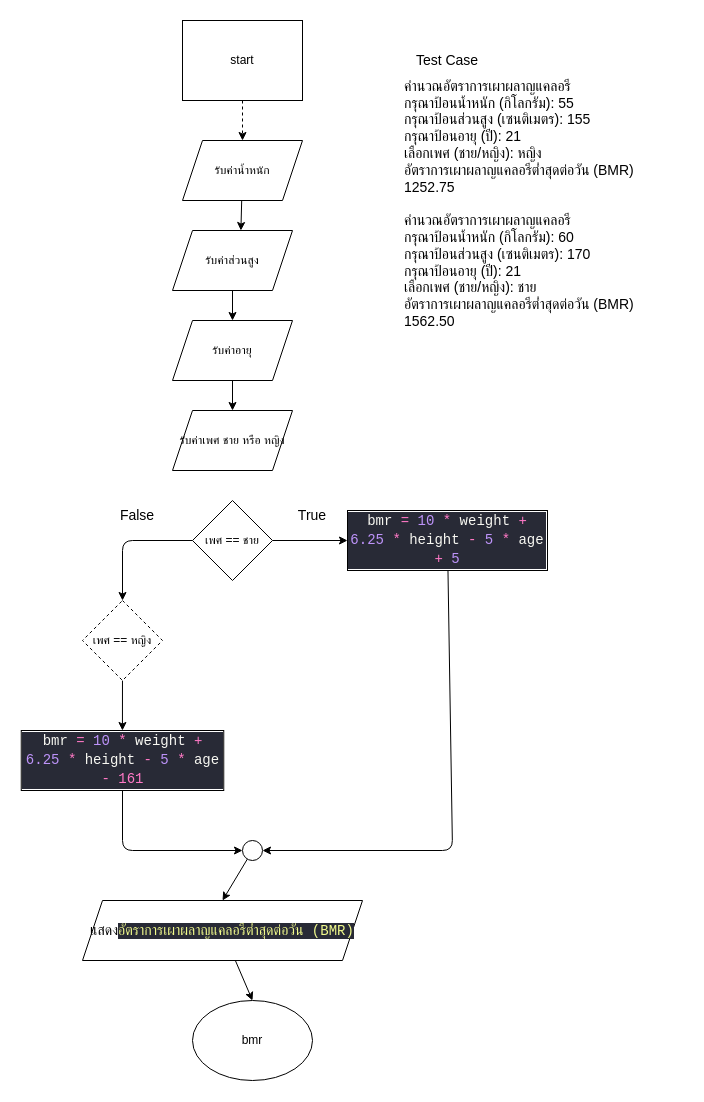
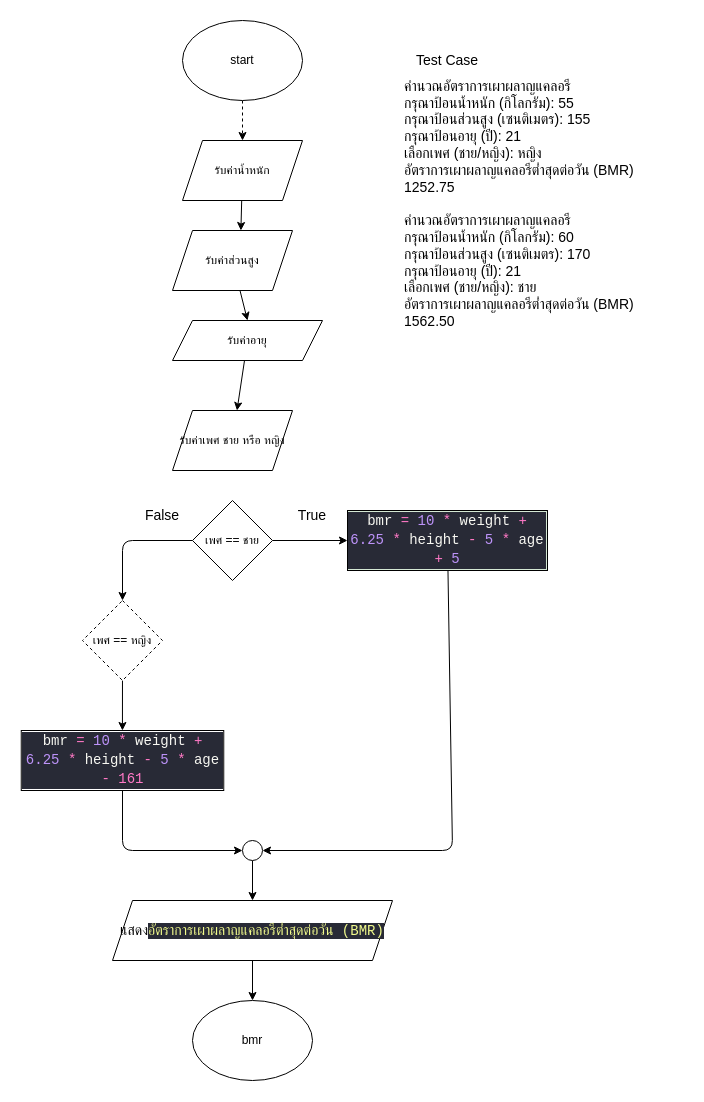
  <mxCell id="0" />
  <mxCell id="1" parent="0" />
  <mxCell id="2" style="edgeStyle=none;html=1;entryX=0.5;entryY=0;entryDx=0;entryDy=0;dashed=1;" edge="1" parent="1" source="3" target="5"><mxGeometry relative="1" as="geometry" /></mxCell>
- <mxCell id="3" value="start" style="whiteSpace=wrap;html=1;rounded=0;" vertex="1" parent="1"><mxGeometry x="182" y="20" width="120" height="80" as="geometry" /></mxCell>
+ <mxCell id="3" value="start" style="ellipse;whiteSpace=wrap;html=1;" vertex="1" parent="1"><mxGeometry x="182" y="20" width="120" height="80" as="geometry" /></mxCell>
  <mxCell id="4" style="edgeStyle=none;html=1;entryX=0.57;entryY=0;entryDx=0;entryDy=0;entryPerimeter=0;" edge="1" parent="1" source="5" target="7"><mxGeometry relative="1" as="geometry" /></mxCell>
  <mxCell id="5" value="รับค่าน้ำหนัก" style="shape=parallelogram;perimeter=parallelogramPerimeter;whiteSpace=wrap;html=1;fixedSize=1;" vertex="1" parent="1"><mxGeometry x="182" y="140" width="120" height="60" as="geometry" /></mxCell>
  <mxCell id="6" style="edgeStyle=none;html=1;entryX=0.5;entryY=0;entryDx=0;entryDy=0;" edge="1" parent="1" source="7" target="9"><mxGeometry relative="1" as="geometry" /></mxCell>
  <mxCell id="7" value="รับค่าส่วนสูง" style="shape=parallelogram;perimeter=parallelogramPerimeter;whiteSpace=wrap;html=1;fixedSize=1;" vertex="1" parent="1"><mxGeometry x="172" y="230" width="120" height="60" as="geometry" /></mxCell>
  <mxCell id="8" style="edgeStyle=none;html=1;" edge="1" parent="1" source="9" target="10"><mxGeometry relative="1" as="geometry" /></mxCell>
- <mxCell id="9" value="รับค่าอายุ" style="shape=parallelogram;perimeter=parallelogramPerimeter;whiteSpace=wrap;html=1;fixedSize=1;" vertex="1" parent="1"><mxGeometry x="172" y="320" width="120" height="60" as="geometry" /></mxCell>
+ <mxCell id="9" value="รับค่าอายุ" style="shape=parallelogram;perimeter=parallelogramPerimeter;whiteSpace=wrap;html=1;fixedSize=1;" vertex="1" parent="1"><mxGeometry x="172" y="320" width="150" height="40" as="geometry" /></mxCell>
  <mxCell id="10" value="รับค่าเพศ ชาย หรือ หญิง" style="shape=parallelogram;perimeter=parallelogramPerimeter;whiteSpace=wrap;html=1;fixedSize=1;" vertex="1" parent="1"><mxGeometry x="172" y="410" width="120" height="60" as="geometry" /></mxCell>
  <mxCell id="11" style="edgeStyle=none;html=1;entryX=0;entryY=0.5;entryDx=0;entryDy=0;" edge="1" parent="1" source="13" target="15"><mxGeometry relative="1" as="geometry" /></mxCell>
  <mxCell id="12" style="edgeStyle=none;html=1;entryX=0.5;entryY=0;entryDx=0;entryDy=0;" edge="1" parent="1" source="13" target="17"><mxGeometry relative="1" as="geometry"><Array as="points"><mxPoint x="122" y="540" /></Array></mxGeometry></mxCell>
  <mxCell id="13" value="เพศ == ชาย" style="rhombus;whiteSpace=wrap;html=1;" vertex="1" parent="1"><mxGeometry x="192" y="500" width="80" height="80" as="geometry" /></mxCell>
  <mxCell id="14" style="edgeStyle=none;html=1;entryX=1;entryY=0.5;entryDx=0;entryDy=0;fontSize=14;" edge="1" parent="1" source="15" target="23"><mxGeometry relative="1" as="geometry"><Array as="points"><mxPoint x="452" y="850" /></Array></mxGeometry></mxCell>
- <mxCell id="15" value="&lt;div style=&quot;color: rgb(248, 248, 242); background-color: rgb(40, 42, 54); font-family: Consolas, &amp;quot;Courier New&amp;quot;, monospace; font-size: 14px; line-height: 19px;&quot;&gt;&lt;span style=&quot;&quot;&gt;bmr&lt;/span&gt;&lt;span style=&quot;&quot;&gt; &lt;/span&gt;&lt;span style=&quot;color: rgb(255, 121, 198);&quot;&gt;=&amp;nbsp;&lt;/span&gt;&lt;span style=&quot;color: #bd93f9;&quot;&gt;10&lt;/span&gt; &lt;span style=&quot;color: #ff79c6;&quot;&gt;*&lt;/span&gt; weight &lt;span style=&quot;color: #ff79c6;&quot;&gt;+&lt;/span&gt; &lt;span style=&quot;color: #bd93f9;&quot;&gt;6.25&lt;/span&gt; &lt;span style=&quot;color: #ff79c6;&quot;&gt;*&lt;/span&gt; height &lt;span style=&quot;color: #ff79c6;&quot;&gt;-&lt;/span&gt; &lt;span style=&quot;color: #bd93f9;&quot;&gt;5&lt;/span&gt; &lt;span style=&quot;color: #ff79c6;&quot;&gt;*&lt;/span&gt; age &lt;span style=&quot;color: #ff79c6;&quot;&gt;+&lt;/span&gt; &lt;span style=&quot;color: #bd93f9;&quot;&gt;5&lt;/span&gt;&lt;/div&gt;" style="rounded=0;whiteSpace=wrap;html=1;" vertex="1" parent="1"><mxGeometry x="347" y="510" width="200" height="60" as="geometry" /></mxCell>
+ <mxCell id="15" value="&lt;div style=&quot;color: rgb(248, 248, 242); background-color: rgb(40, 42, 54); font-family: Consolas, &amp;quot;Courier New&amp;quot;, monospace; font-size: 14px; line-height: 19px;&quot;&gt;&lt;span style=&quot;&quot;&gt;bmr&lt;/span&gt;&lt;span style=&quot;&quot;&gt; &lt;/span&gt;&lt;span style=&quot;color: rgb(255, 121, 198);&quot;&gt;=&amp;nbsp;&lt;/span&gt;&lt;span style=&quot;color: #bd93f9;&quot;&gt;10&lt;/span&gt; &lt;span style=&quot;color: #ff79c6;&quot;&gt;*&lt;/span&gt; weight &lt;span style=&quot;color: #ff79c6;&quot;&gt;+&lt;/span&gt; &lt;span style=&quot;color: #bd93f9;&quot;&gt;6.25&lt;/span&gt; &lt;span style=&quot;color: #ff79c6;&quot;&gt;*&lt;/span&gt; height &lt;span style=&quot;color: #ff79c6;&quot;&gt;-&lt;/span&gt; &lt;span style=&quot;color: #bd93f9;&quot;&gt;5&lt;/span&gt; &lt;span style=&quot;color: #ff79c6;&quot;&gt;*&lt;/span&gt; age &lt;span style=&quot;color: #ff79c6;&quot;&gt;+&lt;/span&gt; &lt;span style=&quot;color: #bd93f9;&quot;&gt;5&lt;/span&gt;&lt;/div&gt;" style="rounded=0;whiteSpace=wrap;html=1;fillColor=#d5e8d4;" vertex="1" parent="1"><mxGeometry x="347" y="510" width="200" height="60" as="geometry" /></mxCell>
  <mxCell id="16" style="edgeStyle=none;html=1;entryX=0.324;entryY=0;entryDx=0;entryDy=0;entryPerimeter=0;" edge="1" parent="1" source="17"><mxGeometry relative="1" as="geometry"><mxPoint x="121.94" y="730" as="targetPoint" /></mxGeometry></mxCell>
  <mxCell id="17" value="เพศ == หญิง" style="rhombus;whiteSpace=wrap;html=1;dashed=1;" vertex="1" parent="1"><mxGeometry x="82" y="600" width="80" height="80" as="geometry" /></mxCell>
  <mxCell id="18" style="edgeStyle=none;html=1;entryX=0;entryY=0.5;entryDx=0;entryDy=0;fontSize=14;exitX=0.5;exitY=1;exitDx=0;exitDy=0;" edge="1" parent="1" source="19" target="23"><mxGeometry relative="1" as="geometry"><mxPoint x="153.667" y="790" as="sourcePoint" /><Array as="points"><mxPoint x="122" y="850" /></Array></mxGeometry></mxCell>
  <mxCell id="19" value="&lt;div style=&quot;background-color: rgb(40, 42, 54); font-family: Consolas, &amp;quot;Courier New&amp;quot;, monospace; font-size: 14px; line-height: 19px;&quot;&gt;&lt;span style=&quot;color: rgb(248, 248, 242);&quot;&gt;bmr&lt;/span&gt;&lt;span style=&quot;color: rgb(248, 248, 242);&quot;&gt; &lt;/span&gt;&lt;span style=&quot;color: rgb(255, 121, 198);&quot;&gt;=&amp;nbsp;&lt;/span&gt;&lt;span style=&quot;color: rgb(248, 248, 242);&quot;&gt;&lt;span style=&quot;color: #bd93f9;&quot;&gt;10&lt;/span&gt; &lt;span style=&quot;color: #ff79c6;&quot;&gt;*&lt;/span&gt; weight &lt;span style=&quot;color: #ff79c6;&quot;&gt;+&lt;/span&gt; &lt;span style=&quot;color: #bd93f9;&quot;&gt;6.25&lt;/span&gt; &lt;span style=&quot;color: #ff79c6;&quot;&gt;*&lt;/span&gt; height &lt;span style=&quot;color: #ff79c6;&quot;&gt;-&lt;/span&gt; &lt;span style=&quot;color: #bd93f9;&quot;&gt;5&lt;/span&gt; &lt;span style=&quot;color: #ff79c6;&quot;&gt;*&lt;/span&gt; age &lt;/span&gt;&lt;font color=&quot;#ff79c6&quot;&gt;- 161&lt;/font&gt;&lt;/div&gt;" style="rounded=0;whiteSpace=wrap;html=1;" vertex="1" parent="1"><mxGeometry x="20.75" y="730" width="202.5" height="60" as="geometry" /></mxCell>
  <mxCell id="20" style="edgeStyle=none;html=1;entryX=0.5;entryY=0;entryDx=0;entryDy=0;fontSize=14;" edge="1" parent="1" source="21" target="24"><mxGeometry relative="1" as="geometry" /></mxCell>
- <mxCell id="21" value="&lt;font style=&quot;font-size: 14px;&quot;&gt;แสดง&lt;/font&gt;&lt;span style=&quot;color: rgb(241, 250, 140); background-color: rgb(40, 42, 54); font-family: Consolas, &amp;quot;Courier New&amp;quot;, monospace; font-size: 14px;&quot;&gt;อัตราการเผาผลาญแคลอรีต่ำสุดต่อวัน (BMR)&lt;/span&gt;" style="shape=parallelogram;perimeter=parallelogramPerimeter;whiteSpace=wrap;html=1;fixedSize=1;" vertex="1" parent="1"><mxGeometry x="82" y="900" width="280" height="60" as="geometry" /></mxCell>
+ <mxCell id="21" value="&lt;font style=&quot;font-size: 14px;&quot;&gt;แสดง&lt;/font&gt;&lt;span style=&quot;color: rgb(241, 250, 140); background-color: rgb(40, 42, 54); font-family: Consolas, &amp;quot;Courier New&amp;quot;, monospace; font-size: 14px;&quot;&gt;อัตราการเผาผลาญแคลอรีต่ำสุดต่อวัน (BMR)&lt;/span&gt;" style="shape=parallelogram;perimeter=parallelogramPerimeter;whiteSpace=wrap;html=1;fixedSize=1;" vertex="1" parent="1"><mxGeometry x="112" y="900" width="280" height="60" as="geometry" /></mxCell>
  <mxCell id="22" style="edgeStyle=none;html=1;entryX=0.5;entryY=0;entryDx=0;entryDy=0;fontSize=14;" edge="1" parent="1" source="23" target="21"><mxGeometry relative="1" as="geometry" /></mxCell>
  <mxCell id="23" value="" style="ellipse;whiteSpace=wrap;html=1;aspect=fixed;fontSize=14;" vertex="1" parent="1"><mxGeometry x="242" y="840" width="20" height="20" as="geometry" /></mxCell>
  <mxCell id="24" value="bmr" style="ellipse;whiteSpace=wrap;html=1;" vertex="1" parent="1"><mxGeometry x="192" y="1000" width="120" height="80" as="geometry" /></mxCell>
  <mxCell id="25" value="True" style="text;html=1;strokeColor=none;fillColor=none;align=center;verticalAlign=middle;whiteSpace=wrap;rounded=0;fontSize=14;" vertex="1" parent="1"><mxGeometry x="282" y="500" width="60" height="30" as="geometry" /></mxCell>
- <mxCell id="26" value="False" style="text;html=1;strokeColor=none;fillColor=none;align=center;verticalAlign=middle;whiteSpace=wrap;rounded=0;fontSize=14;" vertex="1" parent="1"><mxGeometry x="107" y="500" width="60" height="30" as="geometry" /></mxCell>
+ <mxCell id="26" value="False" style="text;html=1;strokeColor=none;fillColor=none;align=center;verticalAlign=middle;whiteSpace=wrap;rounded=0;fontSize=14;" vertex="1" parent="1"><mxGeometry x="132" y="500" width="60" height="30" as="geometry" /></mxCell>
  <mxCell id="27" value="Test Case" style="text;html=1;strokeColor=none;fillColor=none;align=center;verticalAlign=middle;whiteSpace=wrap;rounded=0;fontSize=14;" vertex="1" parent="1"><mxGeometry x="392" y="45" width="110" height="30" as="geometry" /></mxCell>
  <mxCell id="28" value="&lt;div&gt;คำนวณอัตราการเผาผลาญแคลอรี&lt;/div&gt;&lt;div&gt;กรุณาป้อนน้ำหนัก (กิโลกรัม): 55&lt;/div&gt;&lt;div&gt;กรุณาป้อนส่วนสูง (เซนติเมตร): 155&lt;/div&gt;&lt;div&gt;กรุณาป้อนอายุ (ปี): 21&lt;/div&gt;&lt;div&gt;เลือกเพศ (ชาย/หญิง): หญิง&lt;/div&gt;&lt;div&gt;อัตราการเผาผลาญแคลอรีต่ำสุดต่อวัน (BMR) 1252.75&lt;/div&gt;&lt;div&gt;&lt;br&gt;&lt;/div&gt;&lt;div&gt;&lt;div&gt;คำนวณอัตราการเผาผลาญแคลอรี&lt;/div&gt;&lt;div&gt;กรุณาป้อนน้ำหนัก (กิโลกรัม): 60&lt;/div&gt;&lt;div&gt;กรุณาป้อนส่วนสูง (เซนติเมตร): 170&lt;/div&gt;&lt;div&gt;กรุณาป้อนอายุ (ปี): 21&lt;/div&gt;&lt;div&gt;เลือกเพศ (ชาย/หญิง): ชาย&lt;/div&gt;&lt;div&gt;อัตราการเผาผลาญแคลอรีต่ำสุดต่อวัน (BMR) 1562.50&lt;/div&gt;&lt;/div&gt;&lt;div&gt;&lt;br&gt;&lt;/div&gt;&lt;div&gt;&lt;br&gt;&lt;/div&gt;" style="text;html=1;strokeColor=none;fillColor=none;align=left;verticalAlign=middle;whiteSpace=wrap;rounded=0;fontSize=14;" vertex="1" parent="1"><mxGeometry x="402" y="45" width="280" height="350" as="geometry" /></mxCell>
